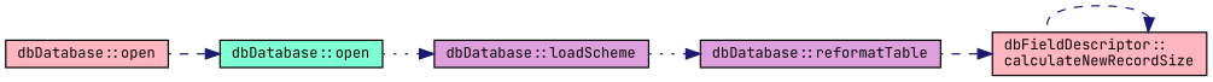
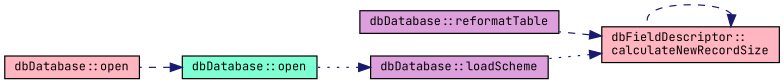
  digraph {
    fontname="JetBrains Mono"
    rankdir=RL
    node [color=black fillcolor=lightpink fontname="JetBrains Mono" fontsize=10 shape=record style=filled]
    edge [color=midnightblue dir=back fontname="JetBrains Mono" fontsize=10 labelfontname=Helvetica labelfontsize=10 style=dashed]
    n1 [fontcolor=black height=0.2 label="dbFieldDescriptor::\lcalculateNewRecordSize" width=0.4]
    n2 [fillcolor=plum height=0.2 label="dbDatabase::reformatTable" width=0.4]
    n3 [fillcolor=plum height=0.2 label="dbDatabase::loadScheme" width=0.4]
    n4 [fillcolor=aquamarine height=0.2 label="dbDatabase::open" width=0.4]
    n5 [height=0.2 label="dbDatabase::open" width=0.4]
    n1 -> n1
    n1 -> n2
-   n2 -> n3 [style=dotted]
+   n1 -> n3 [style=dotted]
    n3 -> n4 [style=dotted]
    n4 -> n5
  }
